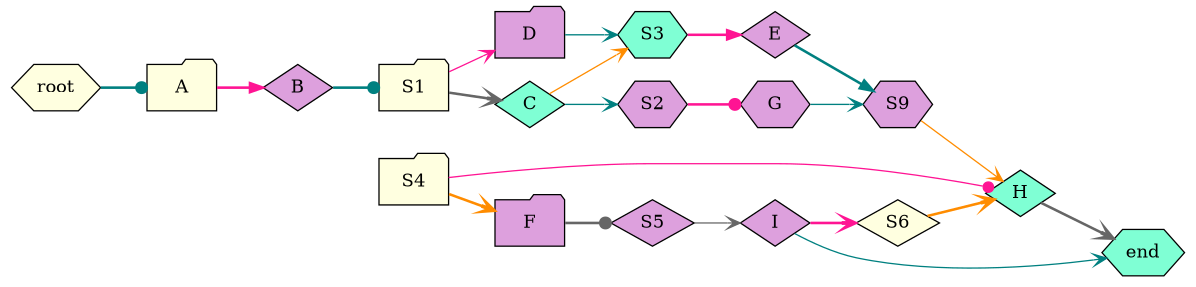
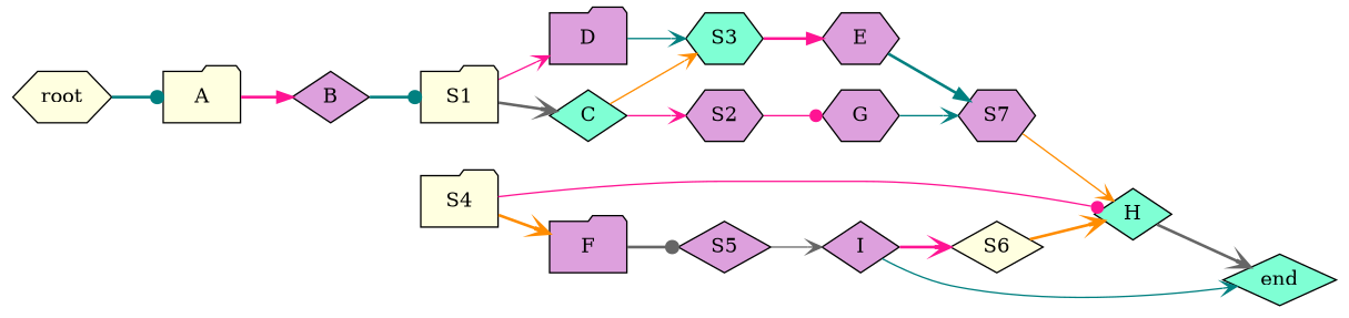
  digraph {
    rankdir=LR
    splines=spline
    node [fillcolor=plum shape=diamond style=filled]
    edge [arrowhead=vee color=deeppink style=bold]
    root [fillcolor=lightyellow shape=hexagon]
    n2 [fillcolor=lightyellow label=A shape=folder]
    n3 [label=B]
    S1 [fillcolor=lightyellow shape=folder]
    n5 [fillcolor=aquamarine label=C]
    n6 [label=D shape=folder]
    S2 [shape=hexagon]
    S3 [fillcolor=aquamarine shape=hexagon]
    n9 [label=G shape=hexagon]
-   S7 [shape=hexagon label=S9]
-   n11 [label=E]
+   S7 [shape=hexagon]
+   n11 [label=E shape=hexagon]
    S4 [fillcolor=lightyellow shape=folder]
    n13 [label=F shape=folder]
    n14 [fillcolor=aquamarine label=H]
    S5
-   end [fillcolor=aquamarine shape=hexagon]
+   end [fillcolor=aquamarine]
    n17 [label=I]
    S6 [fillcolor=lightyellow]
    root -> n2 [arrowhead=dot color=teal]
    n2 -> n3 [arrowhead=normal]
    n3 -> S1 [arrowhead=dot color=teal]
    S1 -> n5 [color=gray40]
    S1 -> n6 [style=solid]
-   n5 -> S2 [color=teal style=solid]
+   n5 -> S2 [style=solid]
    n5 -> S3 [color=darkorange style=solid]
    n6 -> S3 [color=teal style=solid]
-   S2 -> n9 [arrowhead=dot]
+   S2 -> n9 [arrowhead=dot style=solid]
    S3 -> n11 [arrowhead=normal]
    n9 -> S7 [color=teal style=solid]
    S7 -> n14 [color=darkorange style=solid]
    n11 -> S7 [arrowhead=normal color=teal]
    S4 -> n13 [color=darkorange]
    S4 -> n14 [arrowhead=dot style=solid]
    n13 -> S5 [arrowhead=dot color=gray40]
    n14 -> end [color=gray40]
    S5 -> n17 [color=gray40 style=solid]
    n17 -> end [color=teal style=solid]
    n17 -> S6
    S6 -> n14 [color=darkorange]
  }
